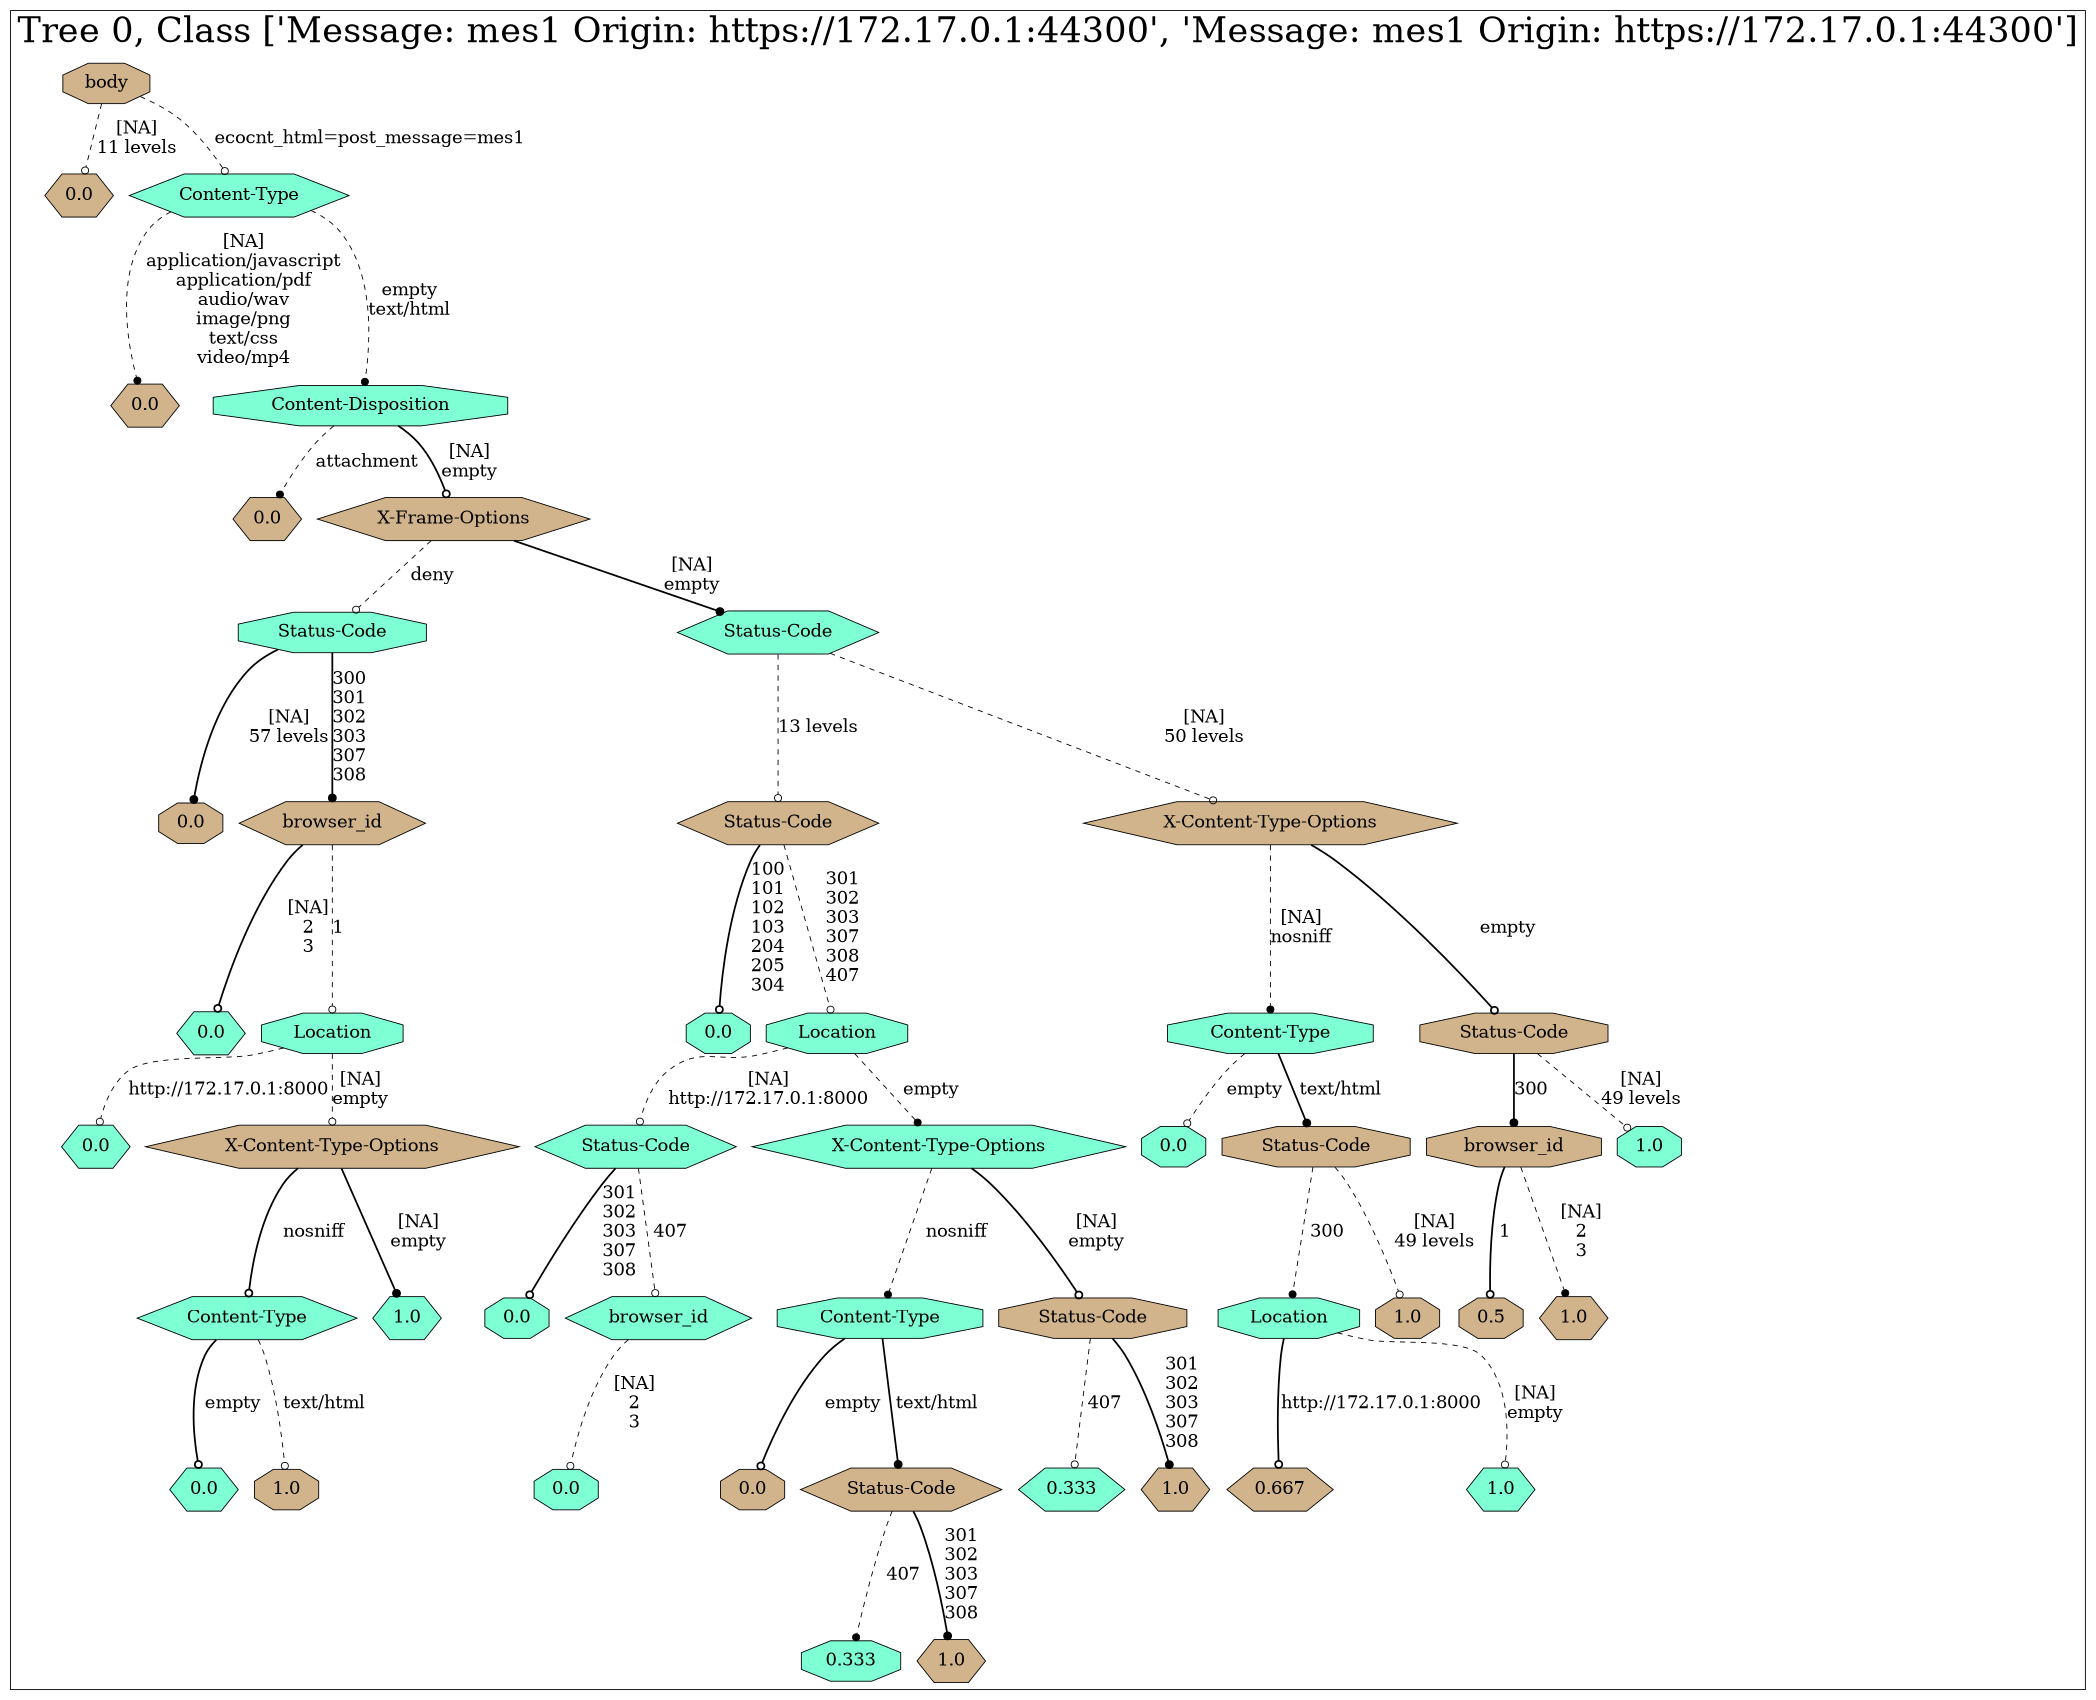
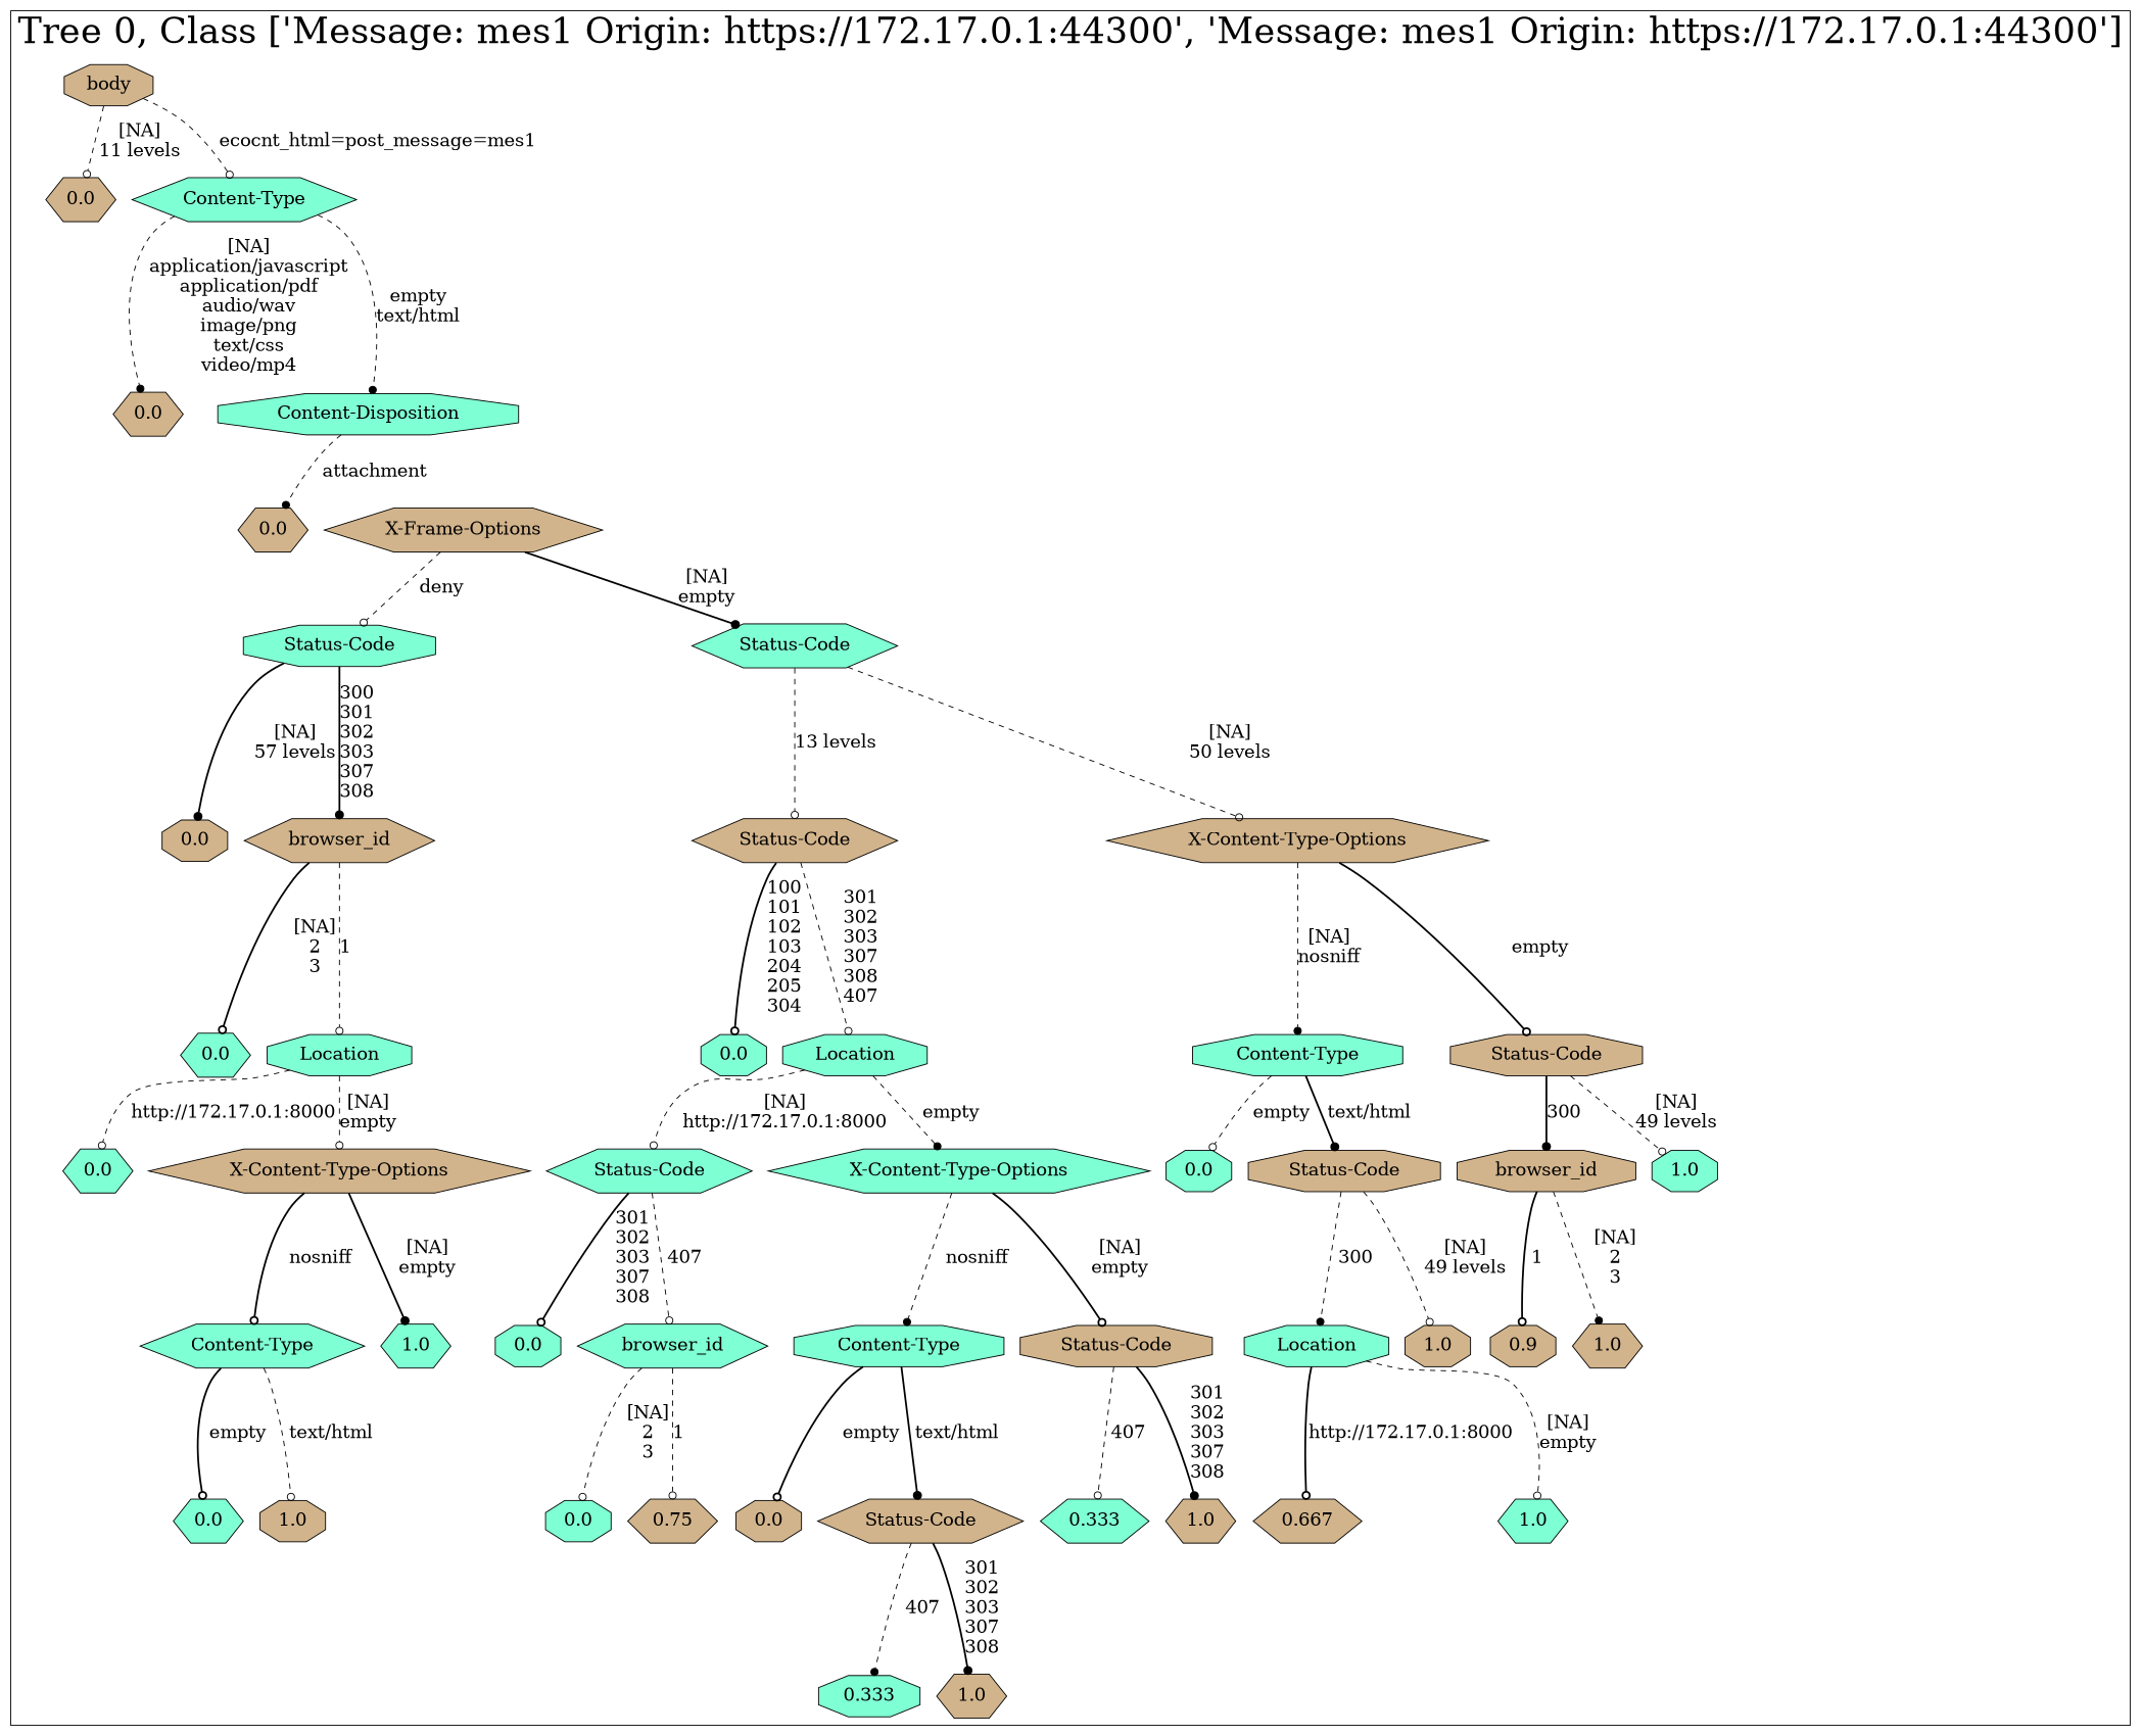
  digraph {
    node [fillcolor=aquamarine fontsize=20 shape=hexagon style=filled]
    edge [arrowhead=odot fontsize=20 style=dashed]
    n1 [fillcolor=tan label=body shape=octagon]
    n2 [fillcolor=tan label=0.0]
    n3 [label="Content-Type"]
    n4 [fillcolor=tan label=0.0]
    n5 [label="Content-Disposition" shape=octagon]
    n6 [fillcolor=tan label=0.0]
    n7 [fillcolor=tan label="X-Frame-Options"]
    n8 [label="Status-Code" shape=octagon]
    n9 [label="Status-Code"]
    n10 [fillcolor=tan label=0.0 shape=octagon]
    n11 [fillcolor=tan label=browser_id]
    n12 [fillcolor=tan label="Status-Code"]
    n13 [fillcolor=tan label="X-Content-Type-Options"]
    n14 [label=0.0]
    n15 [label=Location shape=octagon]
    n16 [label=0.0 shape=octagon]
    n17 [label=Location shape=octagon]
    n18 [label="Content-Type" shape=octagon]
    n19 [fillcolor=tan label="Status-Code" shape=octagon]
    n20 [label=0.0]
    n21 [fillcolor=tan label="X-Content-Type-Options"]
    n22 [label="Status-Code"]
    n23 [label="X-Content-Type-Options"]
    n24 [label=0.0 shape=octagon]
    n25 [fillcolor=tan label="Status-Code" shape=octagon]
    n26 [fillcolor=tan label=browser_id shape=octagon]
    n27 [label=1.0 shape=octagon]
    n28 [label="Content-Type"]
    n29 [label=1.0]
    n30 [label=0.0 shape=octagon]
    n31 [label=browser_id]
    n32 [label="Content-Type" shape=octagon]
    n33 [fillcolor=tan label="Status-Code" shape=octagon]
    n34 [label=Location shape=octagon]
    n35 [fillcolor=tan label=1.0 shape=octagon]
-   n36 [fillcolor=tan label=0.5 shape=octagon]
+   n36 [fillcolor=tan label=0.9 shape=octagon]
    n37 [fillcolor=tan label=1.0]
    n38 [label=0.0]
    n39 [fillcolor=tan label=1.0 shape=octagon]
    n40 [label=0.0 shape=octagon]
+   n41 [fillcolor=tan label=0.75]
    n42 [fillcolor=tan label=0.0 shape=octagon]
    n43 [fillcolor=tan label="Status-Code"]
    n44 [label=0.333]
    n45 [fillcolor=tan label=1.0]
    n46 [fillcolor=tan label=0.667]
    n47 [label=1.0]
    n48 [label=0.333 shape=octagon]
    n49 [fillcolor=tan label=1.0]
    subgraph cluster_1 {
      fontsize=40
      label="Tree 0, Class ['Message: mes1 Origin: https://172.17.0.1:44300', 'Message: mes1 Origin: https://172.17.0.1:44300']"
      subgraph sub_2 {
        fontsize=40
        label="Tree 0, Class ['Message: mes1 Origin: https://172.17.0.1:44300', 'Message: mes1 Origin: https://172.17.0.1:44300']"
        n1
      }
      subgraph sub_3 {
        fontsize=40
        label="Tree 0, Class ['Message: mes1 Origin: https://172.17.0.1:44300', 'Message: mes1 Origin: https://172.17.0.1:44300']"
        n2
        n3
      }
      subgraph sub_4 {
        fontsize=40
        label="Tree 0, Class ['Message: mes1 Origin: https://172.17.0.1:44300', 'Message: mes1 Origin: https://172.17.0.1:44300']"
        n4
        n5
      }
      subgraph sub_5 {
        fontsize=40
        label="Tree 0, Class ['Message: mes1 Origin: https://172.17.0.1:44300', 'Message: mes1 Origin: https://172.17.0.1:44300']"
        n6
        n7
      }
      subgraph sub_6 {
        fontsize=40
        label="Tree 0, Class ['Message: mes1 Origin: https://172.17.0.1:44300', 'Message: mes1 Origin: https://172.17.0.1:44300']"
        n8
        n9
      }
      subgraph sub_7 {
        fontsize=40
        label="Tree 0, Class ['Message: mes1 Origin: https://172.17.0.1:44300', 'Message: mes1 Origin: https://172.17.0.1:44300']"
        n10
        n11
        n12
        n13
      }
      subgraph sub_8 {
        fontsize=40
        label="Tree 0, Class ['Message: mes1 Origin: https://172.17.0.1:44300', 'Message: mes1 Origin: https://172.17.0.1:44300']"
        n14
        n15
        n16
        n17
        n18
        n19
      }
      subgraph sub_9 {
        fontsize=40
        label="Tree 0, Class ['Message: mes1 Origin: https://172.17.0.1:44300', 'Message: mes1 Origin: https://172.17.0.1:44300']"
        n20
        n21
        n22
        n23
        n24
        n25
        n26
        n27
      }
      subgraph sub_10 {
        fontsize=40
        label="Tree 0, Class ['Message: mes1 Origin: https://172.17.0.1:44300', 'Message: mes1 Origin: https://172.17.0.1:44300']"
        n28
        n29
        n30
        n31
        n32
        n33
        n34
        n35
        n36
        n37
      }
      subgraph sub_11 {
        fontsize=40
        label="Tree 0, Class ['Message: mes1 Origin: https://172.17.0.1:44300', 'Message: mes1 Origin: https://172.17.0.1:44300']"
        n38
        n39
        n40
+       n41
        n42
        n43
        n44
        n45
        n46
        n47
      }
      subgraph sub_12 {
        fontsize=40
        label="Tree 0, Class ['Message: mes1 Origin: https://172.17.0.1:44300', 'Message: mes1 Origin: https://172.17.0.1:44300']"
        n48
        n49
      }
    }
    n1 -> n2 [label="[NA]\n11 levels\n"]
    n1 -> n3 [label="ecocnt_html=post_message=mes1\n"]
    n3 -> n4 [arrowhead=dot label="[NA]\napplication/javascript\napplication/pdf\naudio/wav\nimage/png\ntext/css\nvideo/mp4\n"]
    n3 -> n5 [arrowhead=dot label="empty\ntext/html\n"]
    n5 -> n6 [arrowhead=dot label="attachment\n"]
-   n5 -> n7 [label="[NA]\nempty\n" style=bold]
    n7 -> n8 [label="deny\n"]
    n7 -> n9 [arrowhead=dot label="[NA]\nempty\n" style=bold]
    n8 -> n10 [arrowhead=dot label="[NA]\n57 levels\n" style=bold]
    n8 -> n11 [arrowhead=dot label="300\n301\n302\n303\n307\n308\n" style=bold]
    n9 -> n12 [label="13 levels\n"]
    n9 -> n13 [label="[NA]\n50 levels\n"]
    n11 -> n14 [label="[NA]\n2\n3\n" style=bold]
    n11 -> n15 [label="1\n"]
    n12 -> n16 [label="100\n101\n102\n103\n204\n205\n304\n" style=bold]
    n12 -> n17 [label="301\n302\n303\n307\n308\n407\n"]
    n13 -> n18 [arrowhead=dot label="[NA]\nnosniff\n"]
    n13 -> n19 [label="empty\n" style=bold]
    n15 -> n20 [label="http://172.17.0.1:8000\n"]
    n15 -> n21 [label="[NA]\nempty\n"]
    n17 -> n22 [label="[NA]\nhttp://172.17.0.1:8000\n"]
    n17 -> n23 [arrowhead=dot label="empty\n"]
    n18 -> n24 [label="empty\n"]
    n18 -> n25 [arrowhead=dot label="text/html\n" style=bold]
    n19 -> n26 [arrowhead=dot label="300\n" style=bold]
    n19 -> n27 [label="[NA]\n49 levels\n"]
    n21 -> n28 [label="nosniff\n" style=bold]
    n21 -> n29 [arrowhead=dot label="[NA]\nempty\n" style=bold]
    n22 -> n30 [label="301\n302\n303\n307\n308\n" style=bold]
    n22 -> n31 [label="407\n"]
    n23 -> n32 [arrowhead=dot label="nosniff\n"]
    n23 -> n33 [label="[NA]\nempty\n" style=bold]
    n25 -> n34 [arrowhead=dot label="300\n"]
    n25 -> n35 [label="[NA]\n49 levels\n"]
    n26 -> n36 [label="1\n" style=bold]
    n26 -> n37 [arrowhead=dot label="[NA]\n2\n3\n"]
    n28 -> n38 [label="empty\n" style=bold]
    n28 -> n39 [label="text/html\n"]
    n31 -> n40 [label="[NA]\n2\n3\n"]
+   n31 -> n41 [label="1\n"]
    n32 -> n42 [label="empty\n" style=bold]
    n32 -> n43 [arrowhead=dot label="text/html\n" style=bold]
    n33 -> n44 [label="407\n"]
    n33 -> n45 [arrowhead=dot label="301\n302\n303\n307\n308\n" style=bold]
    n34 -> n46 [label="http://172.17.0.1:8000\n" style=bold]
    n34 -> n47 [label="[NA]\nempty\n"]
    n43 -> n48 [arrowhead=dot label="407\n"]
    n43 -> n49 [arrowhead=dot label="301\n302\n303\n307\n308\n" style=bold]
  }
